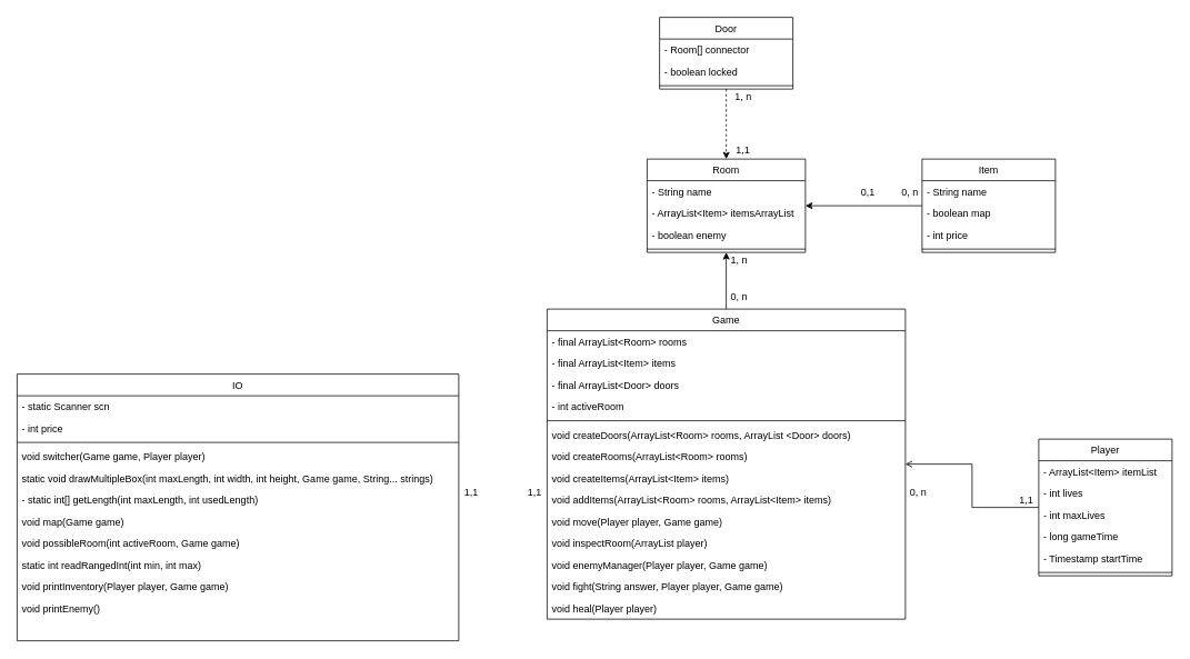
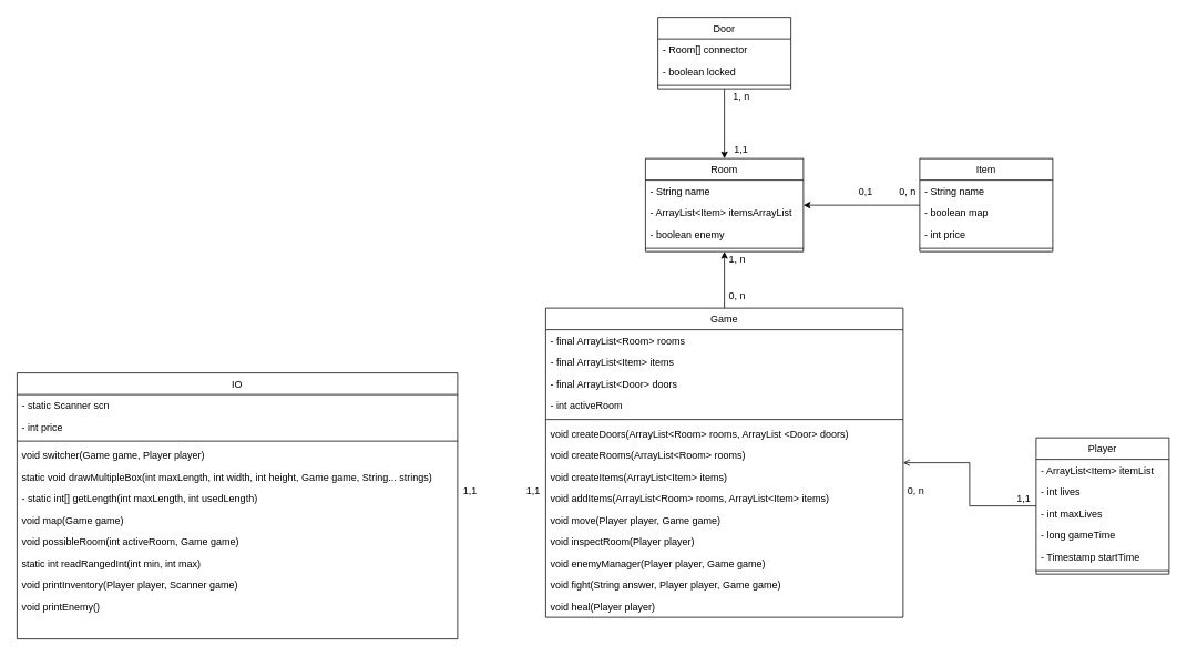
  <mxCell id="0" />
  <mxCell id="1" parent="0" />
  <mxCell id="2" style="edgeStyle=orthogonalEdgeStyle;rounded=0;orthogonalLoop=1;jettySize=auto;html=1;" parent="1" source="3" target="16" edge="1"><mxGeometry relative="1" as="geometry" /></mxCell>
  <mxCell id="3" value="Item" style="swimlane;fontStyle=0;align=center;verticalAlign=top;childLayout=stackLayout;horizontal=1;startSize=26;horizontalStack=0;resizeParent=1;resizeLast=0;collapsible=1;marginBottom=0;rounded=0;shadow=0;strokeWidth=1;" parent="1" vertex="1"><mxGeometry x="1106" y="190" width="160" height="112" as="geometry"><mxRectangle x="550" y="140" width="160" height="26" as="alternateBounds" /></mxGeometry></mxCell>
  <mxCell id="4" value="- String name" style="text;align=left;verticalAlign=top;spacingLeft=4;spacingRight=4;overflow=hidden;rotatable=0;points=[[0,0.5],[1,0.5]];portConstraint=eastwest;" parent="3" vertex="1"><mxGeometry y="26" width="160" height="26" as="geometry" /></mxCell>
  <mxCell id="5" value="- boolean map" style="text;align=left;verticalAlign=top;spacingLeft=4;spacingRight=4;overflow=hidden;rotatable=0;points=[[0,0.5],[1,0.5]];portConstraint=eastwest;rounded=0;shadow=0;html=0;" parent="3" vertex="1"><mxGeometry y="52" width="160" height="26" as="geometry" /></mxCell>
  <mxCell id="6" value="- int price" style="text;align=left;verticalAlign=top;spacingLeft=4;spacingRight=4;overflow=hidden;rotatable=0;points=[[0,0.5],[1,0.5]];portConstraint=eastwest;rounded=0;shadow=0;html=0;" parent="3" vertex="1"><mxGeometry y="78" width="160" height="26" as="geometry" /></mxCell>
  <mxCell id="7" value="" style="line;html=1;strokeWidth=1;align=left;verticalAlign=middle;spacingTop=-1;spacingLeft=3;spacingRight=3;rotatable=0;labelPosition=right;points=[];portConstraint=eastwest;" parent="3" vertex="1"><mxGeometry y="104" width="160" height="8" as="geometry" /></mxCell>
  <mxCell id="8" style="edgeStyle=orthogonalEdgeStyle;rounded=0;orthogonalLoop=1;jettySize=auto;html=1;endArrow=open;" parent="1" source="9" target="27" edge="1"><mxGeometry relative="1" as="geometry" /></mxCell>
  <mxCell id="9" value="Player" style="swimlane;fontStyle=0;align=center;verticalAlign=top;childLayout=stackLayout;horizontal=1;startSize=26;horizontalStack=0;resizeParent=1;resizeLast=0;collapsible=1;marginBottom=0;rounded=0;shadow=0;strokeWidth=1;" parent="1" vertex="1"><mxGeometry x="1246" y="526" width="160" height="164" as="geometry"><mxRectangle x="550" y="140" width="160" height="26" as="alternateBounds" /></mxGeometry></mxCell>
  <mxCell id="10" value="- ArrayList&lt;Item&gt; itemList" style="text;align=left;verticalAlign=top;spacingLeft=4;spacingRight=4;overflow=hidden;rotatable=0;points=[[0,0.5],[1,0.5]];portConstraint=eastwest;" parent="9" vertex="1"><mxGeometry y="26" width="160" height="26" as="geometry" /></mxCell>
  <mxCell id="11" value="- int lives" style="text;align=left;verticalAlign=top;spacingLeft=4;spacingRight=4;overflow=hidden;rotatable=0;points=[[0,0.5],[1,0.5]];portConstraint=eastwest;rounded=0;shadow=0;html=0;" parent="9" vertex="1"><mxGeometry y="52" width="160" height="26" as="geometry" /></mxCell>
  <mxCell id="12" value="- int maxLives" style="text;align=left;verticalAlign=top;spacingLeft=4;spacingRight=4;overflow=hidden;rotatable=0;points=[[0,0.5],[1,0.5]];portConstraint=eastwest;rounded=0;shadow=0;html=0;" parent="9" vertex="1"><mxGeometry y="78" width="160" height="26" as="geometry" /></mxCell>
  <mxCell id="13" value="- long gameTime" style="text;align=left;verticalAlign=top;spacingLeft=4;spacingRight=4;overflow=hidden;rotatable=0;points=[[0,0.5],[1,0.5]];portConstraint=eastwest;rounded=0;shadow=0;html=0;" parent="9" vertex="1"><mxGeometry y="104" width="160" height="26" as="geometry" /></mxCell>
  <mxCell id="14" value="- Timestamp startTime" style="text;align=left;verticalAlign=top;spacingLeft=4;spacingRight=4;overflow=hidden;rotatable=0;points=[[0,0.5],[1,0.5]];portConstraint=eastwest;rounded=0;shadow=0;html=0;" parent="9" vertex="1"><mxGeometry y="130" width="160" height="26" as="geometry" /></mxCell>
  <mxCell id="15" value="" style="line;html=1;strokeWidth=1;align=left;verticalAlign=middle;spacingTop=-1;spacingLeft=3;spacingRight=3;rotatable=0;labelPosition=right;points=[];portConstraint=eastwest;" parent="9" vertex="1"><mxGeometry y="156" width="160" height="8" as="geometry" /></mxCell>
  <mxCell id="16" value="Room" style="swimlane;fontStyle=0;align=center;verticalAlign=top;childLayout=stackLayout;horizontal=1;startSize=26;horizontalStack=0;resizeParent=1;resizeLast=0;collapsible=1;marginBottom=0;rounded=0;shadow=0;strokeWidth=1;" parent="1" vertex="1"><mxGeometry x="776" y="190" width="190" height="112" as="geometry"><mxRectangle x="550" y="140" width="160" height="26" as="alternateBounds" /></mxGeometry></mxCell>
  <mxCell id="17" value="- String name" style="text;align=left;verticalAlign=top;spacingLeft=4;spacingRight=4;overflow=hidden;rotatable=0;points=[[0,0.5],[1,0.5]];portConstraint=eastwest;" parent="16" vertex="1"><mxGeometry y="26" width="190" height="26" as="geometry" /></mxCell>
  <mxCell id="18" value="- ArrayList&lt;Item&gt; itemsArrayList" style="text;align=left;verticalAlign=top;spacingLeft=4;spacingRight=4;overflow=hidden;rotatable=0;points=[[0,0.5],[1,0.5]];portConstraint=eastwest;rounded=0;shadow=0;html=0;" parent="16" vertex="1"><mxGeometry y="52" width="190" height="26" as="geometry" /></mxCell>
  <mxCell id="19" value="- boolean enemy" style="text;align=left;verticalAlign=top;spacingLeft=4;spacingRight=4;overflow=hidden;rotatable=0;points=[[0,0.5],[1,0.5]];portConstraint=eastwest;rounded=0;shadow=0;html=0;" parent="16" vertex="1"><mxGeometry y="78" width="190" height="26" as="geometry" /></mxCell>
  <mxCell id="20" value="" style="line;html=1;strokeWidth=1;align=left;verticalAlign=middle;spacingTop=-1;spacingLeft=3;spacingRight=3;rotatable=0;labelPosition=right;points=[];portConstraint=eastwest;" parent="16" vertex="1"><mxGeometry y="104" width="190" height="8" as="geometry" /></mxCell>
- <mxCell id="21" style="edgeStyle=orthogonalEdgeStyle;rounded=0;orthogonalLoop=1;jettySize=auto;html=1;dashed=1;" parent="1" source="22" target="16" edge="1"><mxGeometry relative="1" as="geometry" /></mxCell>
+ <mxCell id="21" style="edgeStyle=orthogonalEdgeStyle;rounded=0;orthogonalLoop=1;jettySize=auto;html=1;" parent="1" source="22" target="16" edge="1"><mxGeometry relative="1" as="geometry" /></mxCell>
  <mxCell id="22" value="Door" style="swimlane;fontStyle=0;align=center;verticalAlign=top;childLayout=stackLayout;horizontal=1;startSize=26;horizontalStack=0;resizeParent=1;resizeLast=0;collapsible=1;marginBottom=0;rounded=0;shadow=0;strokeWidth=1;" parent="1" vertex="1"><mxGeometry x="791" y="20" width="160" height="86" as="geometry"><mxRectangle x="550" y="140" width="160" height="26" as="alternateBounds" /></mxGeometry></mxCell>
  <mxCell id="23" value="- Room[] connector" style="text;align=left;verticalAlign=top;spacingLeft=4;spacingRight=4;overflow=hidden;rotatable=0;points=[[0,0.5],[1,0.5]];portConstraint=eastwest;" parent="22" vertex="1"><mxGeometry y="26" width="160" height="26" as="geometry" /></mxCell>
  <mxCell id="24" value="- boolean locked" style="text;align=left;verticalAlign=top;spacingLeft=4;spacingRight=4;overflow=hidden;rotatable=0;points=[[0,0.5],[1,0.5]];portConstraint=eastwest;rounded=0;shadow=0;html=0;" parent="22" vertex="1"><mxGeometry y="52" width="160" height="26" as="geometry" /></mxCell>
  <mxCell id="25" value="" style="line;html=1;strokeWidth=1;align=left;verticalAlign=middle;spacingTop=-1;spacingLeft=3;spacingRight=3;rotatable=0;labelPosition=right;points=[];portConstraint=eastwest;" parent="22" vertex="1"><mxGeometry y="78" width="160" height="8" as="geometry" /></mxCell>
  <mxCell id="26" style="edgeStyle=orthogonalEdgeStyle;rounded=0;orthogonalLoop=1;jettySize=auto;html=1;" parent="1" source="27" target="16" edge="1"><mxGeometry relative="1" as="geometry" /></mxCell>
  <mxCell id="27" value="Game" style="swimlane;fontStyle=0;align=center;verticalAlign=top;childLayout=stackLayout;horizontal=1;startSize=26;horizontalStack=0;resizeParent=1;resizeLast=0;collapsible=1;marginBottom=0;rounded=0;shadow=0;strokeWidth=1;" parent="1" vertex="1"><mxGeometry x="656" y="370" width="430" height="372" as="geometry"><mxRectangle x="550" y="140" width="160" height="26" as="alternateBounds" /></mxGeometry></mxCell>
  <mxCell id="28" value="- final ArrayList&lt;Room&gt; rooms" style="text;align=left;verticalAlign=top;spacingLeft=4;spacingRight=4;overflow=hidden;rotatable=0;points=[[0,0.5],[1,0.5]];portConstraint=eastwest;" parent="27" vertex="1"><mxGeometry y="26" width="430" height="26" as="geometry" /></mxCell>
  <mxCell id="29" value="- final ArrayList&lt;Item&gt; items" style="text;align=left;verticalAlign=top;spacingLeft=4;spacingRight=4;overflow=hidden;rotatable=0;points=[[0,0.5],[1,0.5]];portConstraint=eastwest;" parent="27" vertex="1"><mxGeometry y="52" width="430" height="26" as="geometry" /></mxCell>
  <mxCell id="30" value="- final ArrayList&lt;Door&gt; doors" style="text;align=left;verticalAlign=top;spacingLeft=4;spacingRight=4;overflow=hidden;rotatable=0;points=[[0,0.5],[1,0.5]];portConstraint=eastwest;rounded=0;shadow=0;html=0;" parent="27" vertex="1"><mxGeometry y="78" width="430" height="26" as="geometry" /></mxCell>
  <mxCell id="31" value="- int activeRoom" style="text;align=left;verticalAlign=top;spacingLeft=4;spacingRight=4;overflow=hidden;rotatable=0;points=[[0,0.5],[1,0.5]];portConstraint=eastwest;rounded=0;shadow=0;html=0;" parent="27" vertex="1"><mxGeometry y="104" width="430" height="26" as="geometry" /></mxCell>
  <mxCell id="32" value="" style="line;html=1;strokeWidth=1;align=left;verticalAlign=middle;spacingTop=-1;spacingLeft=3;spacingRight=3;rotatable=0;labelPosition=right;points=[];portConstraint=eastwest;" parent="27" vertex="1"><mxGeometry y="130" width="430" height="8" as="geometry" /></mxCell>
  <mxCell id="33" value="void createDoors(ArrayList&lt;Room&gt; rooms, ArrayList &lt;Door&gt; doors)" style="text;align=left;verticalAlign=top;spacingLeft=4;spacingRight=4;overflow=hidden;rotatable=0;points=[[0,0.5],[1,0.5]];portConstraint=eastwest;" parent="27" vertex="1"><mxGeometry y="138" width="430" height="26" as="geometry" /></mxCell>
  <mxCell id="34" value="void createRooms(ArrayList&lt;Room&gt; rooms)" style="text;align=left;verticalAlign=top;spacingLeft=4;spacingRight=4;overflow=hidden;rotatable=0;points=[[0,0.5],[1,0.5]];portConstraint=eastwest;" parent="27" vertex="1"><mxGeometry y="164" width="430" height="26" as="geometry" /></mxCell>
  <mxCell id="35" value="void createItems(ArrayList&lt;Item&gt; items)" style="text;align=left;verticalAlign=top;spacingLeft=4;spacingRight=4;overflow=hidden;rotatable=0;points=[[0,0.5],[1,0.5]];portConstraint=eastwest;" parent="27" vertex="1"><mxGeometry y="190" width="430" height="26" as="geometry" /></mxCell>
  <mxCell id="36" value="void addItems(ArrayList&lt;Room&gt; rooms, ArrayList&lt;Item&gt; items)" style="text;align=left;verticalAlign=top;spacingLeft=4;spacingRight=4;overflow=hidden;rotatable=0;points=[[0,0.5],[1,0.5]];portConstraint=eastwest;" parent="27" vertex="1"><mxGeometry y="216" width="430" height="26" as="geometry" /></mxCell>
  <mxCell id="37" value="void move(Player player, Game game)" style="text;align=left;verticalAlign=top;spacingLeft=4;spacingRight=4;overflow=hidden;rotatable=0;points=[[0,0.5],[1,0.5]];portConstraint=eastwest;" parent="27" vertex="1"><mxGeometry y="242" width="430" height="26" as="geometry" /></mxCell>
- <mxCell id="38" value="void inspectRoom(ArrayList player)" style="text;align=left;verticalAlign=top;spacingLeft=4;spacingRight=4;overflow=hidden;rotatable=0;points=[[0,0.5],[1,0.5]];portConstraint=eastwest;" parent="27" vertex="1"><mxGeometry y="268" width="430" height="26" as="geometry" /></mxCell>
+ <mxCell id="38" value="void inspectRoom(Player player)" style="text;align=left;verticalAlign=top;spacingLeft=4;spacingRight=4;overflow=hidden;rotatable=0;points=[[0,0.5],[1,0.5]];portConstraint=eastwest;" parent="27" vertex="1"><mxGeometry y="268" width="430" height="26" as="geometry" /></mxCell>
  <mxCell id="39" value="void enemyManager(Player player, Game game)" style="text;align=left;verticalAlign=top;spacingLeft=4;spacingRight=4;overflow=hidden;rotatable=0;points=[[0,0.5],[1,0.5]];portConstraint=eastwest;" parent="27" vertex="1"><mxGeometry y="294" width="430" height="26" as="geometry" /></mxCell>
  <mxCell id="40" value="void fight(String answer, Player player, Game game)" style="text;align=left;verticalAlign=top;spacingLeft=4;spacingRight=4;overflow=hidden;rotatable=0;points=[[0,0.5],[1,0.5]];portConstraint=eastwest;" parent="27" vertex="1"><mxGeometry y="320" width="430" height="26" as="geometry" /></mxCell>
  <mxCell id="41" value="void heal(Player player)" style="text;align=left;verticalAlign=top;spacingLeft=4;spacingRight=4;overflow=hidden;rotatable=0;points=[[0,0.5],[1,0.5]];portConstraint=eastwest;" parent="27" vertex="1"><mxGeometry y="346" width="430" height="26" as="geometry" /></mxCell>
  <mxCell id="42" value="IO" style="swimlane;fontStyle=0;align=center;verticalAlign=top;childLayout=stackLayout;horizontal=1;startSize=26;horizontalStack=0;resizeParent=1;resizeLast=0;collapsible=1;marginBottom=0;rounded=0;shadow=0;strokeWidth=1;" parent="1" vertex="1"><mxGeometry x="20" y="448" width="530" height="320" as="geometry"><mxRectangle x="550" y="140" width="160" height="26" as="alternateBounds" /></mxGeometry></mxCell>
  <mxCell id="43" value="- static Scanner scn " style="text;align=left;verticalAlign=top;spacingLeft=4;spacingRight=4;overflow=hidden;rotatable=0;points=[[0,0.5],[1,0.5]];portConstraint=eastwest;" parent="42" vertex="1"><mxGeometry y="26" width="530" height="26" as="geometry" /></mxCell>
  <mxCell id="44" value="- int price" style="text;align=left;verticalAlign=top;spacingLeft=4;spacingRight=4;overflow=hidden;rotatable=0;points=[[0,0.5],[1,0.5]];portConstraint=eastwest;rounded=0;shadow=0;html=0;" parent="42" vertex="1"><mxGeometry y="52" width="530" height="26" as="geometry" /></mxCell>
  <mxCell id="45" value="" style="line;html=1;strokeWidth=1;align=left;verticalAlign=middle;spacingTop=-1;spacingLeft=3;spacingRight=3;rotatable=0;labelPosition=right;points=[];portConstraint=eastwest;" parent="42" vertex="1"><mxGeometry y="78" width="530" height="8" as="geometry" /></mxCell>
  <mxCell id="46" value="void switcher(Game game, Player player)" style="text;align=left;verticalAlign=top;spacingLeft=4;spacingRight=4;overflow=hidden;rotatable=0;points=[[0,0.5],[1,0.5]];portConstraint=eastwest;" parent="42" vertex="1"><mxGeometry y="86" width="530" height="26" as="geometry" /></mxCell>
  <mxCell id="47" value="static void drawMultipleBox(int maxLength, int width, int height, Game game, String... strings)" style="text;align=left;verticalAlign=top;spacingLeft=4;spacingRight=4;overflow=hidden;rotatable=0;points=[[0,0.5],[1,0.5]];portConstraint=eastwest;" parent="42" vertex="1"><mxGeometry y="112" width="530" height="26" as="geometry" /></mxCell>
  <mxCell id="48" value="- static int[] getLength(int maxLength, int usedLength)" style="text;align=left;verticalAlign=top;spacingLeft=4;spacingRight=4;overflow=hidden;rotatable=0;points=[[0,0.5],[1,0.5]];portConstraint=eastwest;" parent="42" vertex="1"><mxGeometry y="138" width="530" height="26" as="geometry" /></mxCell>
  <mxCell id="49" value="void map(Game game)" style="text;align=left;verticalAlign=top;spacingLeft=4;spacingRight=4;overflow=hidden;rotatable=0;points=[[0,0.5],[1,0.5]];portConstraint=eastwest;" parent="42" vertex="1"><mxGeometry y="164" width="530" height="26" as="geometry" /></mxCell>
  <mxCell id="50" value="void possibleRoom(int activeRoom, Game game)" style="text;align=left;verticalAlign=top;spacingLeft=4;spacingRight=4;overflow=hidden;rotatable=0;points=[[0,0.5],[1,0.5]];portConstraint=eastwest;" parent="42" vertex="1"><mxGeometry y="190" width="530" height="26" as="geometry" /></mxCell>
  <mxCell id="51" value="static int readRangedInt(int min, int max)" style="text;align=left;verticalAlign=top;spacingLeft=4;spacingRight=4;overflow=hidden;rotatable=0;points=[[0,0.5],[1,0.5]];portConstraint=eastwest;" parent="42" vertex="1"><mxGeometry y="216" width="530" height="26" as="geometry" /></mxCell>
- <mxCell id="52" value="void printInventory(Player player, Game game)" style="text;align=left;verticalAlign=top;spacingLeft=4;spacingRight=4;overflow=hidden;rotatable=0;points=[[0,0.5],[1,0.5]];portConstraint=eastwest;" parent="42" vertex="1"><mxGeometry y="242" width="530" height="26" as="geometry" /></mxCell>
+ <mxCell id="52" value="void printInventory(Player player, Scanner game)" style="text;align=left;verticalAlign=top;spacingLeft=4;spacingRight=4;overflow=hidden;rotatable=0;points=[[0,0.5],[1,0.5]];portConstraint=eastwest;" parent="42" vertex="1"><mxGeometry y="242" width="530" height="26" as="geometry" /></mxCell>
  <mxCell id="53" value="void printEnemy()" style="text;align=left;verticalAlign=top;spacingLeft=4;spacingRight=4;overflow=hidden;rotatable=0;points=[[0,0.5],[1,0.5]];portConstraint=eastwest;" parent="42" vertex="1"><mxGeometry y="268" width="530" height="26" as="geometry" /></mxCell>
  <mxCell id="54" value="1,1" style="text;html=1;align=center;verticalAlign=middle;resizable=0;points=[];autosize=1;strokeColor=none;fillColor=none;" parent="1" vertex="1"><mxGeometry x="1216" y="590" width="30" height="20" as="geometry" /></mxCell>
  <mxCell id="55" value="0, n" style="text;html=1;align=center;verticalAlign=middle;resizable=0;points=[];autosize=1;strokeColor=none;fillColor=none;" parent="1" vertex="1"><mxGeometry x="1081" y="580" width="40" height="20" as="geometry" /></mxCell>
  <mxCell id="56" value="1,1" style="text;html=1;align=center;verticalAlign=middle;resizable=0;points=[];autosize=1;strokeColor=none;fillColor=none;" parent="1" vertex="1"><mxGeometry x="550" y="580" width="30" height="20" as="geometry" /></mxCell>
  <mxCell id="57" value="1,1" style="text;html=1;align=center;verticalAlign=middle;resizable=0;points=[];autosize=1;strokeColor=none;fillColor=none;" parent="1" vertex="1"><mxGeometry x="626" y="580" width="30" height="20" as="geometry" /></mxCell>
  <mxCell id="58" value="0,1" style="text;html=1;align=center;verticalAlign=middle;resizable=0;points=[];autosize=1;strokeColor=none;fillColor=none;" parent="1" vertex="1"><mxGeometry x="1026" y="220" width="30" height="20" as="geometry" /></mxCell>
  <mxCell id="59" value="0, n" style="text;html=1;align=center;verticalAlign=middle;resizable=0;points=[];autosize=1;strokeColor=none;fillColor=none;" parent="1" vertex="1"><mxGeometry x="1071" y="220" width="40" height="20" as="geometry" /></mxCell>
  <mxCell id="60" value="1, n" style="text;html=1;align=center;verticalAlign=middle;resizable=0;points=[];autosize=1;strokeColor=none;fillColor=none;" parent="1" vertex="1"><mxGeometry x="871" y="106" width="40" height="20" as="geometry" /></mxCell>
  <mxCell id="61" value="1,1" style="text;html=1;align=center;verticalAlign=middle;resizable=0;points=[];autosize=1;strokeColor=none;fillColor=none;" parent="1" vertex="1"><mxGeometry x="876" y="170" width="30" height="20" as="geometry" /></mxCell>
  <mxCell id="62" value="1, n" style="text;html=1;align=center;verticalAlign=middle;resizable=0;points=[];autosize=1;strokeColor=none;fillColor=none;" parent="1" vertex="1"><mxGeometry x="866" y="302" width="40" height="20" as="geometry" /></mxCell>
  <mxCell id="63" value="0, n" style="text;html=1;align=center;verticalAlign=middle;resizable=0;points=[];autosize=1;strokeColor=none;fillColor=none;" parent="1" vertex="1"><mxGeometry x="866" y="346" width="40" height="20" as="geometry" /></mxCell>
